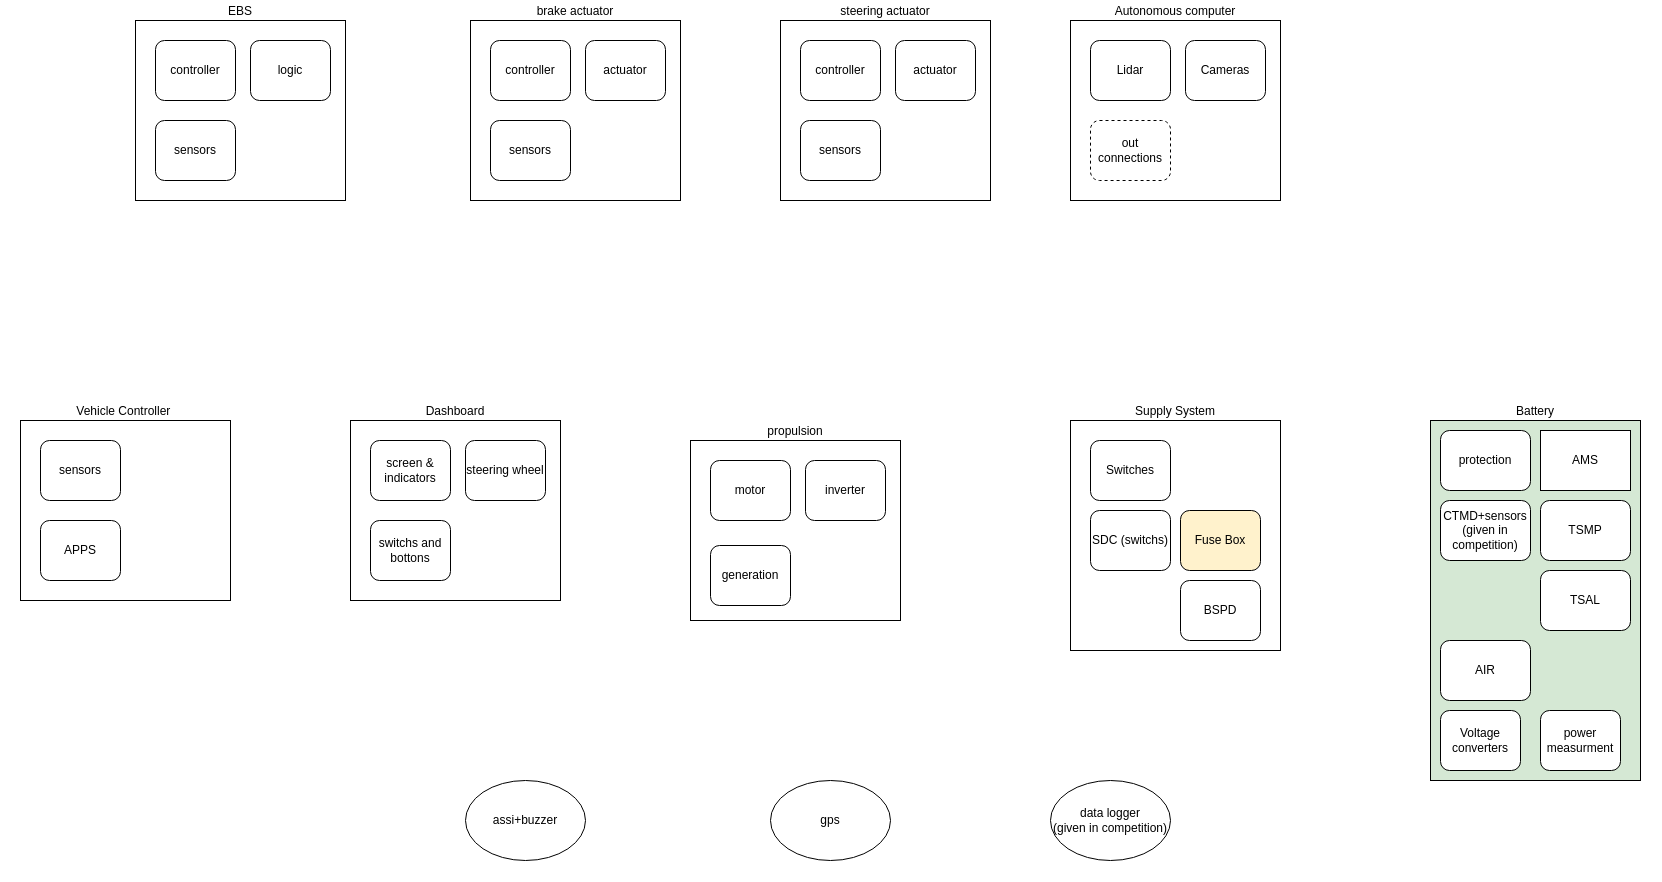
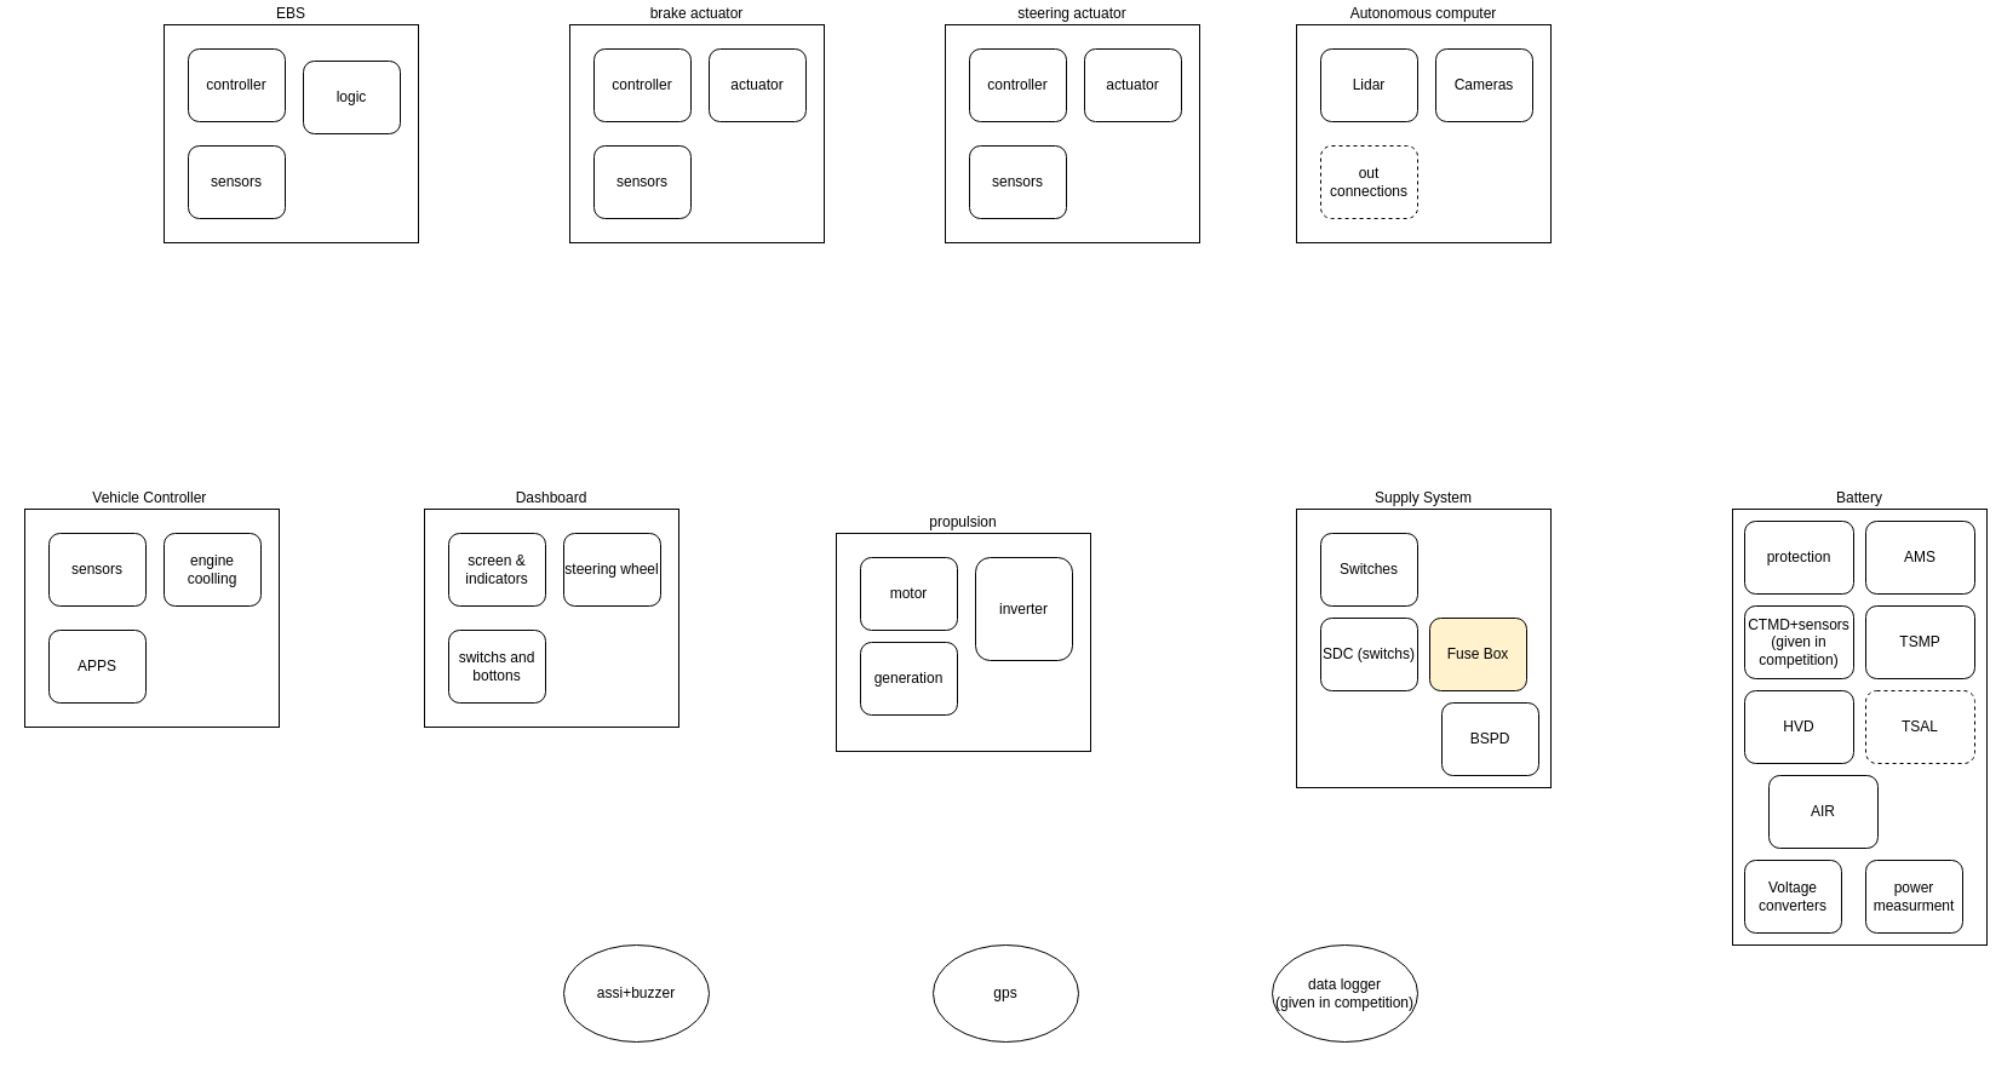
  <mxCell id="0" />
  <mxCell id="1" parent="0" />
- <mxCell id="2" value="Battery" style="rounded=0;whiteSpace=wrap;html=1;verticalAlign=bottom;horizontal=1;labelPosition=center;verticalLabelPosition=top;align=center;fillColor=#d5e8d4;" parent="1" vertex="1"><mxGeometry x="1430" y="420" width="210" height="360" as="geometry" /></mxCell>
+ <mxCell id="2" value="Battery" style="rounded=0;whiteSpace=wrap;html=1;verticalAlign=bottom;horizontal=1;labelPosition=center;verticalLabelPosition=top;align=center;" parent="1" vertex="1"><mxGeometry x="1430" y="420" width="210" height="360" as="geometry" /></mxCell>
  <mxCell id="3" value="Supply System" style="rounded=0;whiteSpace=wrap;html=1;verticalAlign=bottom;horizontal=1;labelPosition=center;verticalLabelPosition=top;align=center;" parent="1" vertex="1"><mxGeometry x="1070" y="420" width="210" height="230" as="geometry" /></mxCell>
  <mxCell id="4" value="SDC (switchs)" style="rounded=1;whiteSpace=wrap;html=1;" parent="1" vertex="1"><mxGeometry x="1090" y="510" width="80" height="60" as="geometry" /></mxCell>
  <mxCell id="5" value="Fuse Box" style="rounded=1;whiteSpace=wrap;html=1;fillColor=#fff2cc;" parent="1" vertex="1"><mxGeometry x="1180" y="510" width="80" height="60" as="geometry" /></mxCell>
  <mxCell id="6" value="Switches" style="rounded=1;whiteSpace=wrap;html=1;" parent="1" vertex="1"><mxGeometry x="1090" y="440" width="80" height="60" as="geometry" /></mxCell>
  <mxCell id="7" value="Voltage converters" style="rounded=1;whiteSpace=wrap;html=1;" parent="1" vertex="1"><mxGeometry x="1440" y="710" width="80" height="60" as="geometry" /></mxCell>
  <mxCell id="8" value="protection" style="rounded=1;whiteSpace=wrap;html=1;" parent="1" vertex="1"><mxGeometry x="1440" y="430" width="90" height="60" as="geometry" /></mxCell>
  <mxCell id="9" value="power measurment" style="rounded=1;whiteSpace=wrap;html=1;" parent="1" vertex="1"><mxGeometry x="1540" y="710" width="80" height="60" as="geometry" /></mxCell>
  <mxCell id="10" value="Autonomous computer" style="rounded=0;whiteSpace=wrap;html=1;verticalAlign=bottom;horizontal=1;labelPosition=center;verticalLabelPosition=top;align=center;" parent="1" vertex="1"><mxGeometry x="1070" y="20" width="210" height="180" as="geometry" /></mxCell>
  <mxCell id="11" value="Lidar" style="rounded=1;whiteSpace=wrap;html=1;" parent="1" vertex="1"><mxGeometry x="1090" y="40" width="80" height="60" as="geometry" /></mxCell>
  <mxCell id="12" value="out connections" style="rounded=1;whiteSpace=wrap;html=1;dashed=1;" parent="1" vertex="1"><mxGeometry x="1090" y="120" width="80" height="60" as="geometry" /></mxCell>
  <mxCell id="13" value="Cameras" style="rounded=1;whiteSpace=wrap;html=1;" parent="1" vertex="1"><mxGeometry x="1185" y="40" width="80" height="60" as="geometry" /></mxCell>
  <mxCell id="14" value="propulsion&lt;br&gt;" style="rounded=0;whiteSpace=wrap;html=1;verticalAlign=bottom;horizontal=1;labelPosition=center;verticalLabelPosition=top;align=center;" parent="1" vertex="1"><mxGeometry x="690" y="440" width="210" height="180" as="geometry" /></mxCell>
  <mxCell id="15" value="motor" style="rounded=1;whiteSpace=wrap;html=1;" parent="1" vertex="1"><mxGeometry x="710" y="460" width="80" height="60" as="geometry" /></mxCell>
- <mxCell id="16" value="inverter" style="rounded=1;whiteSpace=wrap;html=1;" parent="1" vertex="1"><mxGeometry x="805" y="460" width="80" height="60" as="geometry" /></mxCell>
+ <mxCell id="16" value="inverter" style="rounded=1;whiteSpace=wrap;html=1;" parent="1" vertex="1"><mxGeometry x="805" y="460" width="80" height="85" as="geometry" /></mxCell>
  <mxCell id="17" style="edgeStyle=orthogonalEdgeStyle;rounded=0;orthogonalLoop=1;jettySize=auto;html=1;exitX=0.5;exitY=1;exitDx=0;exitDy=0;" parent="1" source="14" target="14" edge="1"><mxGeometry relative="1" as="geometry" /></mxCell>
  <mxCell id="18" value="Dashboard" style="rounded=0;whiteSpace=wrap;html=1;verticalAlign=bottom;horizontal=1;labelPosition=center;verticalLabelPosition=top;align=center;" parent="1" vertex="1"><mxGeometry x="350" y="420" width="210" height="180" as="geometry" /></mxCell>
  <mxCell id="19" value="screen &amp;amp; indicators" style="rounded=1;whiteSpace=wrap;html=1;" parent="1" vertex="1"><mxGeometry x="370" y="440" width="80" height="60" as="geometry" /></mxCell>
  <mxCell id="20" value="switchs and bottons" style="rounded=1;whiteSpace=wrap;html=1;" parent="1" vertex="1"><mxGeometry x="370" y="520" width="80" height="60" as="geometry" /></mxCell>
  <mxCell id="21" value="steering wheel" style="rounded=1;whiteSpace=wrap;html=1;" parent="1" vertex="1"><mxGeometry x="465" y="440" width="80" height="60" as="geometry" /></mxCell>
  <mxCell id="22" value="steering actuator" style="rounded=0;whiteSpace=wrap;html=1;verticalAlign=bottom;horizontal=1;labelPosition=center;verticalLabelPosition=top;align=center;" parent="1" vertex="1"><mxGeometry x="780" y="20" width="210" height="180" as="geometry" /></mxCell>
  <mxCell id="23" value="controller" style="rounded=1;whiteSpace=wrap;html=1;" parent="1" vertex="1"><mxGeometry x="800" y="40" width="80" height="60" as="geometry" /></mxCell>
  <mxCell id="24" value="sensors" style="rounded=1;whiteSpace=wrap;html=1;" parent="1" vertex="1"><mxGeometry x="800" y="120" width="80" height="60" as="geometry" /></mxCell>
  <mxCell id="25" value="actuator" style="rounded=1;whiteSpace=wrap;html=1;" parent="1" vertex="1"><mxGeometry x="895" y="40" width="80" height="60" as="geometry" /></mxCell>
  <mxCell id="26" value="brake actuator" style="rounded=0;whiteSpace=wrap;html=1;verticalAlign=bottom;horizontal=1;labelPosition=center;verticalLabelPosition=top;align=center;" parent="1" vertex="1"><mxGeometry x="470" y="20" width="210" height="180" as="geometry" /></mxCell>
  <mxCell id="27" value="controller" style="rounded=1;whiteSpace=wrap;html=1;" parent="1" vertex="1"><mxGeometry x="490" y="40" width="80" height="60" as="geometry" /></mxCell>
  <mxCell id="28" value="sensors" style="rounded=1;whiteSpace=wrap;html=1;" parent="1" vertex="1"><mxGeometry x="490" y="120" width="80" height="60" as="geometry" /></mxCell>
  <mxCell id="29" value="actuator" style="rounded=1;whiteSpace=wrap;html=1;" parent="1" vertex="1"><mxGeometry x="585" y="40" width="80" height="60" as="geometry" /></mxCell>
  <mxCell id="30" value="Vehicle Controller&amp;nbsp;" style="rounded=0;whiteSpace=wrap;html=1;verticalAlign=bottom;horizontal=1;labelPosition=center;verticalLabelPosition=top;align=center;" parent="1" vertex="1"><mxGeometry x="20" y="420" width="210" height="180" as="geometry" /></mxCell>
  <mxCell id="31" value="sensors" style="rounded=1;whiteSpace=wrap;html=1;" parent="1" vertex="1"><mxGeometry x="40" y="440" width="80" height="60" as="geometry" /></mxCell>
  <mxCell id="32" value="APPS" style="rounded=1;whiteSpace=wrap;html=1;" parent="1" vertex="1"><mxGeometry x="40" y="520" width="80" height="60" as="geometry" /></mxCell>
+ <mxCell id="33" value="engine coolling" style="rounded=1;whiteSpace=wrap;html=1;" parent="1" vertex="1"><mxGeometry x="135" y="440" width="80" height="60" as="geometry" /></mxCell>
  <mxCell id="34" value="EBS" style="rounded=0;whiteSpace=wrap;html=1;verticalAlign=bottom;horizontal=1;labelPosition=center;verticalLabelPosition=top;align=center;" parent="1" vertex="1"><mxGeometry x="135" y="20" width="210" height="180" as="geometry" /></mxCell>
  <mxCell id="35" value="controller" style="rounded=1;whiteSpace=wrap;html=1;" parent="1" vertex="1"><mxGeometry x="155" y="40" width="80" height="60" as="geometry" /></mxCell>
  <mxCell id="36" value="sensors" style="rounded=1;whiteSpace=wrap;html=1;" parent="1" vertex="1"><mxGeometry x="155" y="120" width="80" height="60" as="geometry" /></mxCell>
- <mxCell id="37" value="logic" style="rounded=1;whiteSpace=wrap;html=1;" parent="1" vertex="1"><mxGeometry x="250" y="40" width="80" height="60" as="geometry" /></mxCell>
+ <mxCell id="37" value="logic" style="rounded=1;whiteSpace=wrap;html=1;" parent="1" vertex="1"><mxGeometry x="250" y="50" width="80" height="60" as="geometry" /></mxCell>
  <mxCell id="38" value="data logger&lt;br&gt;(given in competition)" style="ellipse;whiteSpace=wrap;html=1;" parent="1" vertex="1"><mxGeometry x="1050" y="780" width="120" height="80" as="geometry" /></mxCell>
  <mxCell id="39" value="assi+buzzer" style="ellipse;whiteSpace=wrap;html=1;" parent="1" vertex="1"><mxGeometry x="465" y="780" width="120" height="80" as="geometry" /></mxCell>
  <mxCell id="40" value="gps" style="ellipse;whiteSpace=wrap;html=1;" parent="1" vertex="1"><mxGeometry x="770" y="780" width="120" height="80" as="geometry" /></mxCell>
  <mxCell id="41" value="CTMD+sensors&lt;br&gt;(given in competition)" style="rounded=1;whiteSpace=wrap;html=1;" vertex="1" parent="1"><mxGeometry x="1440" y="500" width="90" height="60" as="geometry" /></mxCell>
- <mxCell id="42" value="BSPD" style="rounded=1;whiteSpace=wrap;html=1;" vertex="1" parent="1"><mxGeometry x="1180" y="580" width="80" height="60" as="geometry" /></mxCell>
- <mxCell id="43" value="AMS" style="whiteSpace=wrap;html=1;rounded=0;" vertex="1" parent="1"><mxGeometry x="1540" y="430" width="90" height="60" as="geometry" /></mxCell>
+ <mxCell id="42" value="BSPD" style="rounded=1;whiteSpace=wrap;html=1;" vertex="1" parent="1"><mxGeometry x="1190" y="580" width="80" height="60" as="geometry" /></mxCell>
+ <mxCell id="43" value="AMS" style="rounded=1;whiteSpace=wrap;html=1;" vertex="1" parent="1"><mxGeometry x="1540" y="430" width="90" height="60" as="geometry" /></mxCell>
  <mxCell id="44" value="TSMP" style="rounded=1;whiteSpace=wrap;html=1;" vertex="1" parent="1"><mxGeometry x="1540" y="500" width="90" height="60" as="geometry" /></mxCell>
- <mxCell id="46" value="TSAL" style="rounded=1;whiteSpace=wrap;html=1;" vertex="1" parent="1"><mxGeometry x="1540" y="570" width="90" height="60" as="geometry" /></mxCell>
- <mxCell id="47" value="AIR" style="rounded=1;whiteSpace=wrap;html=1;" vertex="1" parent="1"><mxGeometry x="1440" y="640" width="90" height="60" as="geometry" /></mxCell>
- <mxCell id="48" value="generation" style="rounded=1;whiteSpace=wrap;html=1;" vertex="1" parent="1"><mxGeometry x="710" y="545" width="80" height="60" as="geometry" /></mxCell>
+ <mxCell id="45" value="HVD" style="rounded=1;whiteSpace=wrap;html=1;" vertex="1" parent="1"><mxGeometry x="1440" y="570" width="90" height="60" as="geometry" /></mxCell>
+ <mxCell id="46" value="TSAL" style="rounded=1;whiteSpace=wrap;html=1;dashed=1;" vertex="1" parent="1"><mxGeometry x="1540" y="570" width="90" height="60" as="geometry" /></mxCell>
+ <mxCell id="47" value="AIR" style="rounded=1;whiteSpace=wrap;html=1;" vertex="1" parent="1"><mxGeometry x="1460" y="640" width="90" height="60" as="geometry" /></mxCell>
+ <mxCell id="48" value="generation" style="rounded=1;whiteSpace=wrap;html=1;" vertex="1" parent="1"><mxGeometry x="710" y="530" width="80" height="60" as="geometry" /></mxCell>
